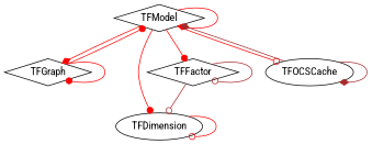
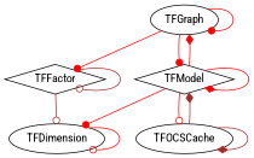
  digraph {
    fontname="Roboto Condensed"
    node [fontname="Roboto Condensed" shape=ellipse]
    edge [arrowhead=odot color=red fontname="Roboto Condensed"]
    TFDimension
    TFFactor [shape=diamond]
-   TFGraph [shape=diamond]
+   TFGraph
    TFModel [shape=diamond]
    TFOCSCache
    TFDimension -> TFDimension
    TFFactor -> TFDimension [color=brown]
    TFFactor -> TFFactor [color=brown]
    TFGraph -> TFGraph [arrowhead=dot]
    TFGraph -> TFModel [arrowhead=dot]
    TFModel -> TFDimension [arrowhead=dot]
-   TFModel -> TFFactor [arrowhead=dot]
+   TFGraph -> TFFactor [arrowhead=dot]
    TFModel -> TFGraph [arrowhead=diamond]
    TFModel -> TFModel [arrowhead=diamond]
    TFModel -> TFOCSCache
    TFOCSCache -> TFModel [arrowhead=diamond color=brown]
    TFOCSCache -> TFOCSCache [arrowhead=diamond color=brown]
  }
